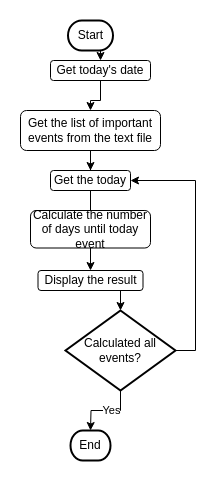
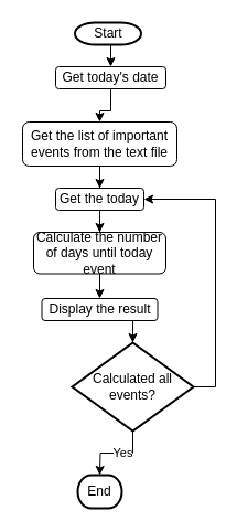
  <mxCell id="0" />
  <mxCell id="1" parent="0" />
  <mxCell id="2" value="" style="edgeStyle=orthogonalEdgeStyle;rounded=0;orthogonalLoop=1;jettySize=auto;html=1;" edge="1" parent="1" source="3" target="8"><mxGeometry relative="1" as="geometry" /></mxCell>
  <mxCell id="3" value="Get today's date" style="rounded=1;whiteSpace=wrap;html=1;fontSize=12;glass=0;strokeWidth=1;shadow=0;" parent="1" vertex="1"><mxGeometry x="50" y="60" width="100" height="20" as="geometry" /></mxCell>
  <mxCell id="4" value="End" style="strokeWidth=2;html=1;shape=mxgraph.flowchart.terminator;whiteSpace=wrap;" vertex="1" parent="1"><mxGeometry x="70" y="430" width="40" height="30" as="geometry" /></mxCell>
  <mxCell id="5" style="edgeStyle=orthogonalEdgeStyle;rounded=0;orthogonalLoop=1;jettySize=auto;html=1;exitX=0.5;exitY=1;exitDx=0;exitDy=0;exitPerimeter=0;entryX=0.5;entryY=0;entryDx=0;entryDy=0;" edge="1" parent="1" source="6" target="3"><mxGeometry relative="1" as="geometry" /></mxCell>
- <mxCell id="6" value="Start" style="strokeWidth=2;html=1;shape=mxgraph.flowchart.terminator;whiteSpace=wrap;" vertex="1" parent="1"><mxGeometry x="67.5" y="20" width="45" height="30" as="geometry" /></mxCell>
+ <mxCell id="6" value="Start" style="strokeWidth=2;html=1;shape=mxgraph.flowchart.terminator;whiteSpace=wrap;" vertex="1" parent="1"><mxGeometry x="67.5" y="20" width="60" height="20" as="geometry" /></mxCell>
  <mxCell id="7" value="" style="edgeStyle=orthogonalEdgeStyle;rounded=0;orthogonalLoop=1;jettySize=auto;html=1;" edge="1" parent="1" source="8" target="10"><mxGeometry relative="1" as="geometry" /></mxCell>
  <mxCell id="8" value="Get the list of important events from the text file" style="rounded=1;whiteSpace=wrap;html=1;glass=0;strokeWidth=1;shadow=0;" vertex="1" parent="1"><mxGeometry x="20" y="110" width="140" height="40" as="geometry" /></mxCell>
- <mxCell id="9" value="" style="edgeStyle=orthogonalEdgeStyle;rounded=0;orthogonalLoop=1;jettySize=auto;html=1;endArrow=none;" edge="1" parent="1" source="10" target="12"><mxGeometry relative="1" as="geometry" /></mxCell>
+ <mxCell id="9" value="" style="edgeStyle=orthogonalEdgeStyle;rounded=0;orthogonalLoop=1;jettySize=auto;html=1;" edge="1" parent="1" source="10" target="12"><mxGeometry relative="1" as="geometry" /></mxCell>
  <mxCell id="10" value="Get the today" style="whiteSpace=wrap;html=1;rounded=1;glass=0;strokeWidth=1;shadow=0;" vertex="1" parent="1"><mxGeometry x="50" y="170" width="80" height="20" as="geometry" /></mxCell>
  <mxCell id="11" value="" style="edgeStyle=orthogonalEdgeStyle;rounded=0;orthogonalLoop=1;jettySize=auto;html=1;" edge="1" parent="1" source="12" target="13"><mxGeometry relative="1" as="geometry" /></mxCell>
  <mxCell id="12" value="Calculate the number of days until today event" style="whiteSpace=wrap;html=1;rounded=1;glass=0;strokeWidth=1;shadow=0;" vertex="1" parent="1"><mxGeometry x="30" y="210" width="120" height="37.5" as="geometry" /></mxCell>
  <mxCell id="13" value="Display the result" style="whiteSpace=wrap;html=1;rounded=1;glass=0;strokeWidth=1;shadow=0;" vertex="1" parent="1"><mxGeometry x="37.5" y="270" width="105" height="20" as="geometry" /></mxCell>
  <mxCell id="14" style="edgeStyle=orthogonalEdgeStyle;rounded=0;orthogonalLoop=1;jettySize=auto;html=1;exitX=1;exitY=0.5;exitDx=0;exitDy=0;exitPerimeter=0;entryX=1;entryY=0.5;entryDx=0;entryDy=0;" edge="1" parent="1" source="17" target="10"><mxGeometry relative="1" as="geometry" /></mxCell>
  <mxCell id="15" style="edgeStyle=orthogonalEdgeStyle;rounded=0;orthogonalLoop=1;jettySize=auto;html=1;" edge="1" parent="1" source="17"><mxGeometry relative="1" as="geometry"><mxPoint x="90" y="430" as="targetPoint" /></mxGeometry></mxCell>
  <mxCell id="16" value="Yes" style="edgeLabel;html=1;align=center;verticalAlign=middle;resizable=0;points=[];" vertex="1" connectable="0" parent="15"><mxGeometry x="-0.129" y="-1" relative="1" as="geometry"><mxPoint as="offset" /></mxGeometry></mxCell>
  <mxCell id="17" value="Calculated all events?" style="strokeWidth=2;html=1;shape=mxgraph.flowchart.decision;whiteSpace=wrap;" vertex="1" parent="1"><mxGeometry x="65" y="310" width="110" height="80" as="geometry" /></mxCell>
  <mxCell id="18" style="edgeStyle=orthogonalEdgeStyle;rounded=0;orthogonalLoop=1;jettySize=auto;html=1;exitX=0.5;exitY=1;exitDx=0;exitDy=0;entryX=0.5;entryY=0;entryDx=0;entryDy=0;entryPerimeter=0;" edge="1" parent="1" source="13" target="17"><mxGeometry relative="1" as="geometry" /></mxCell>
